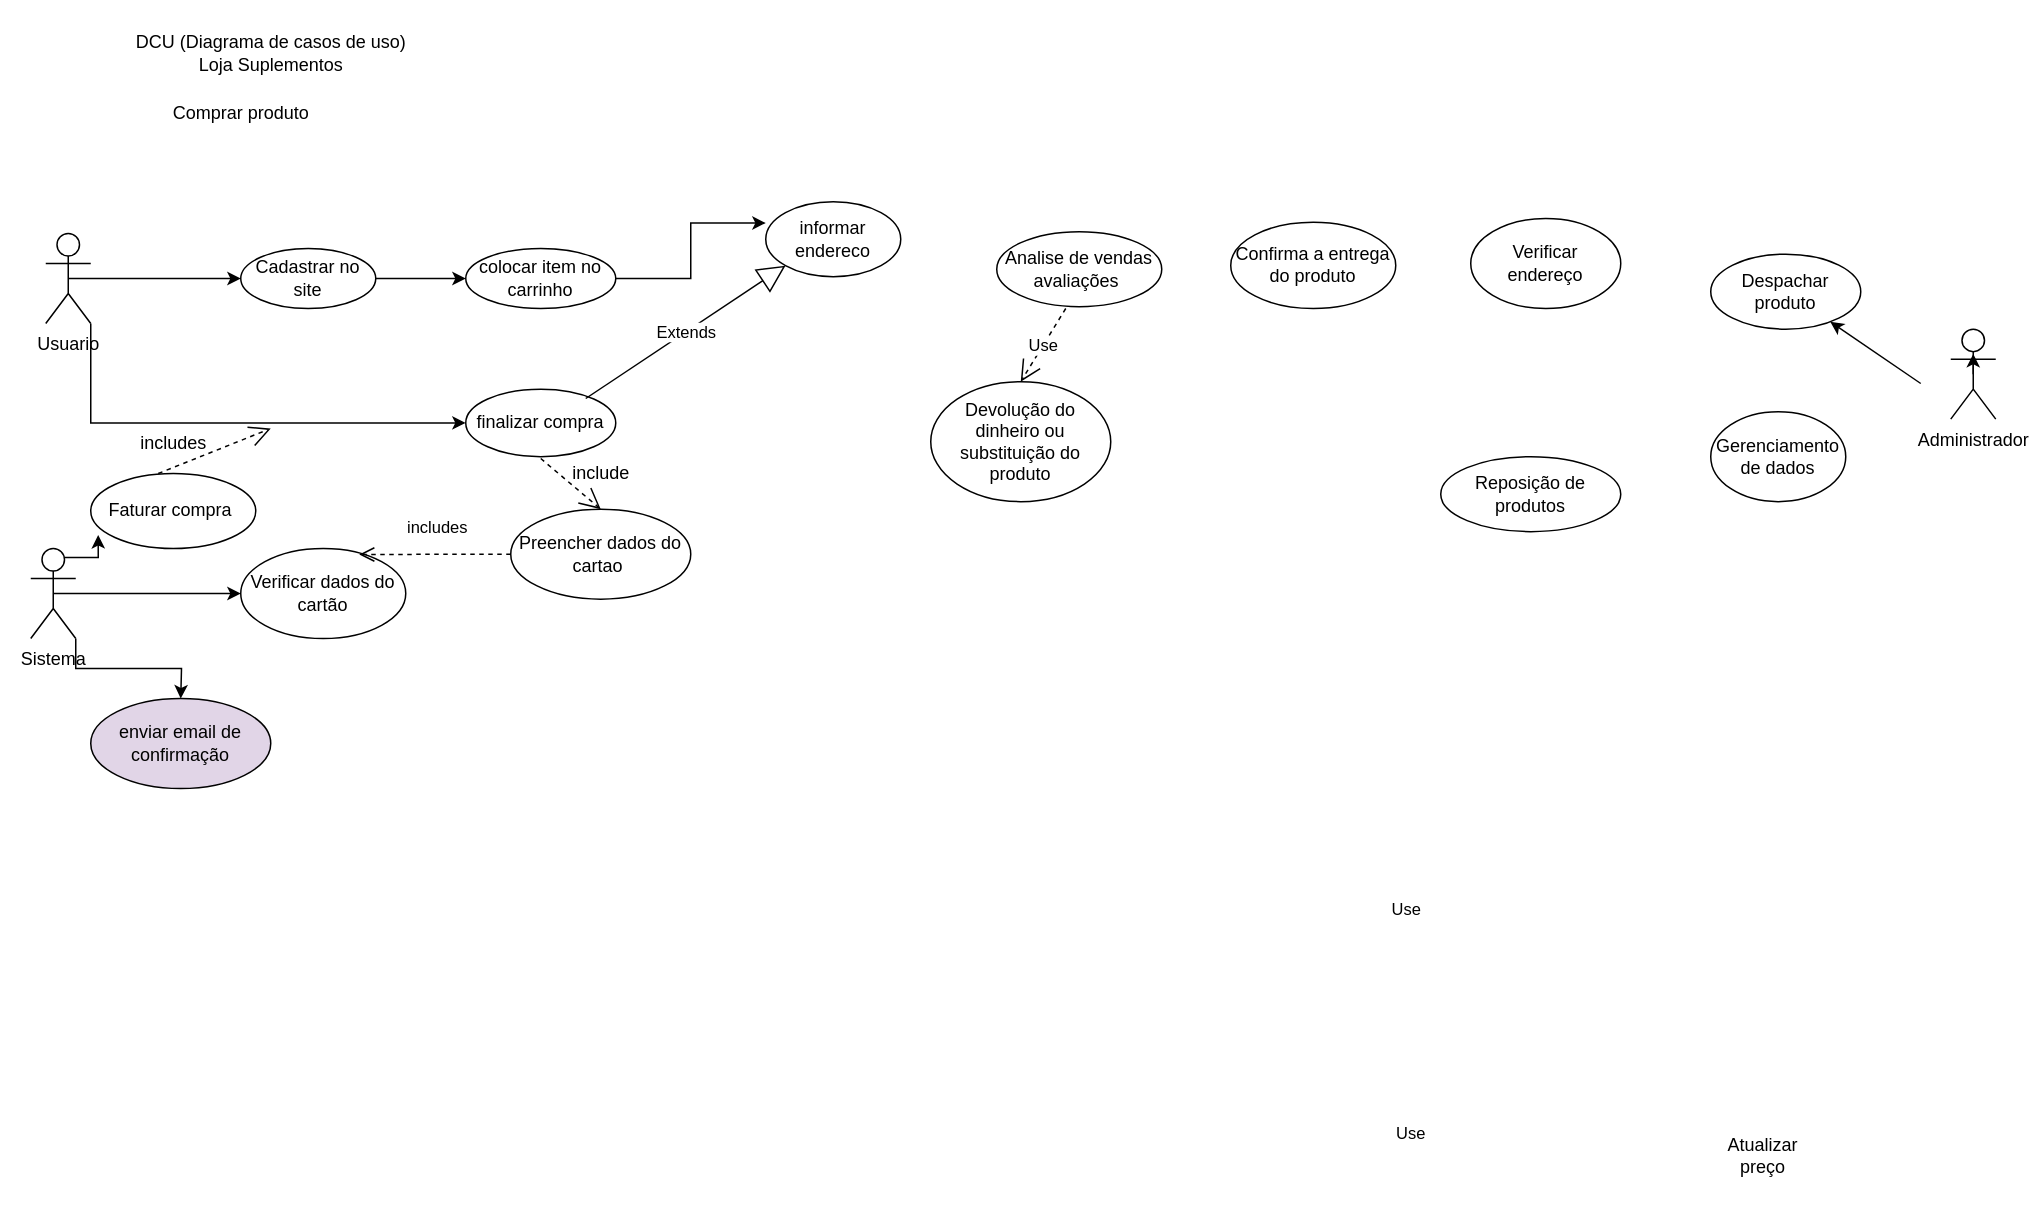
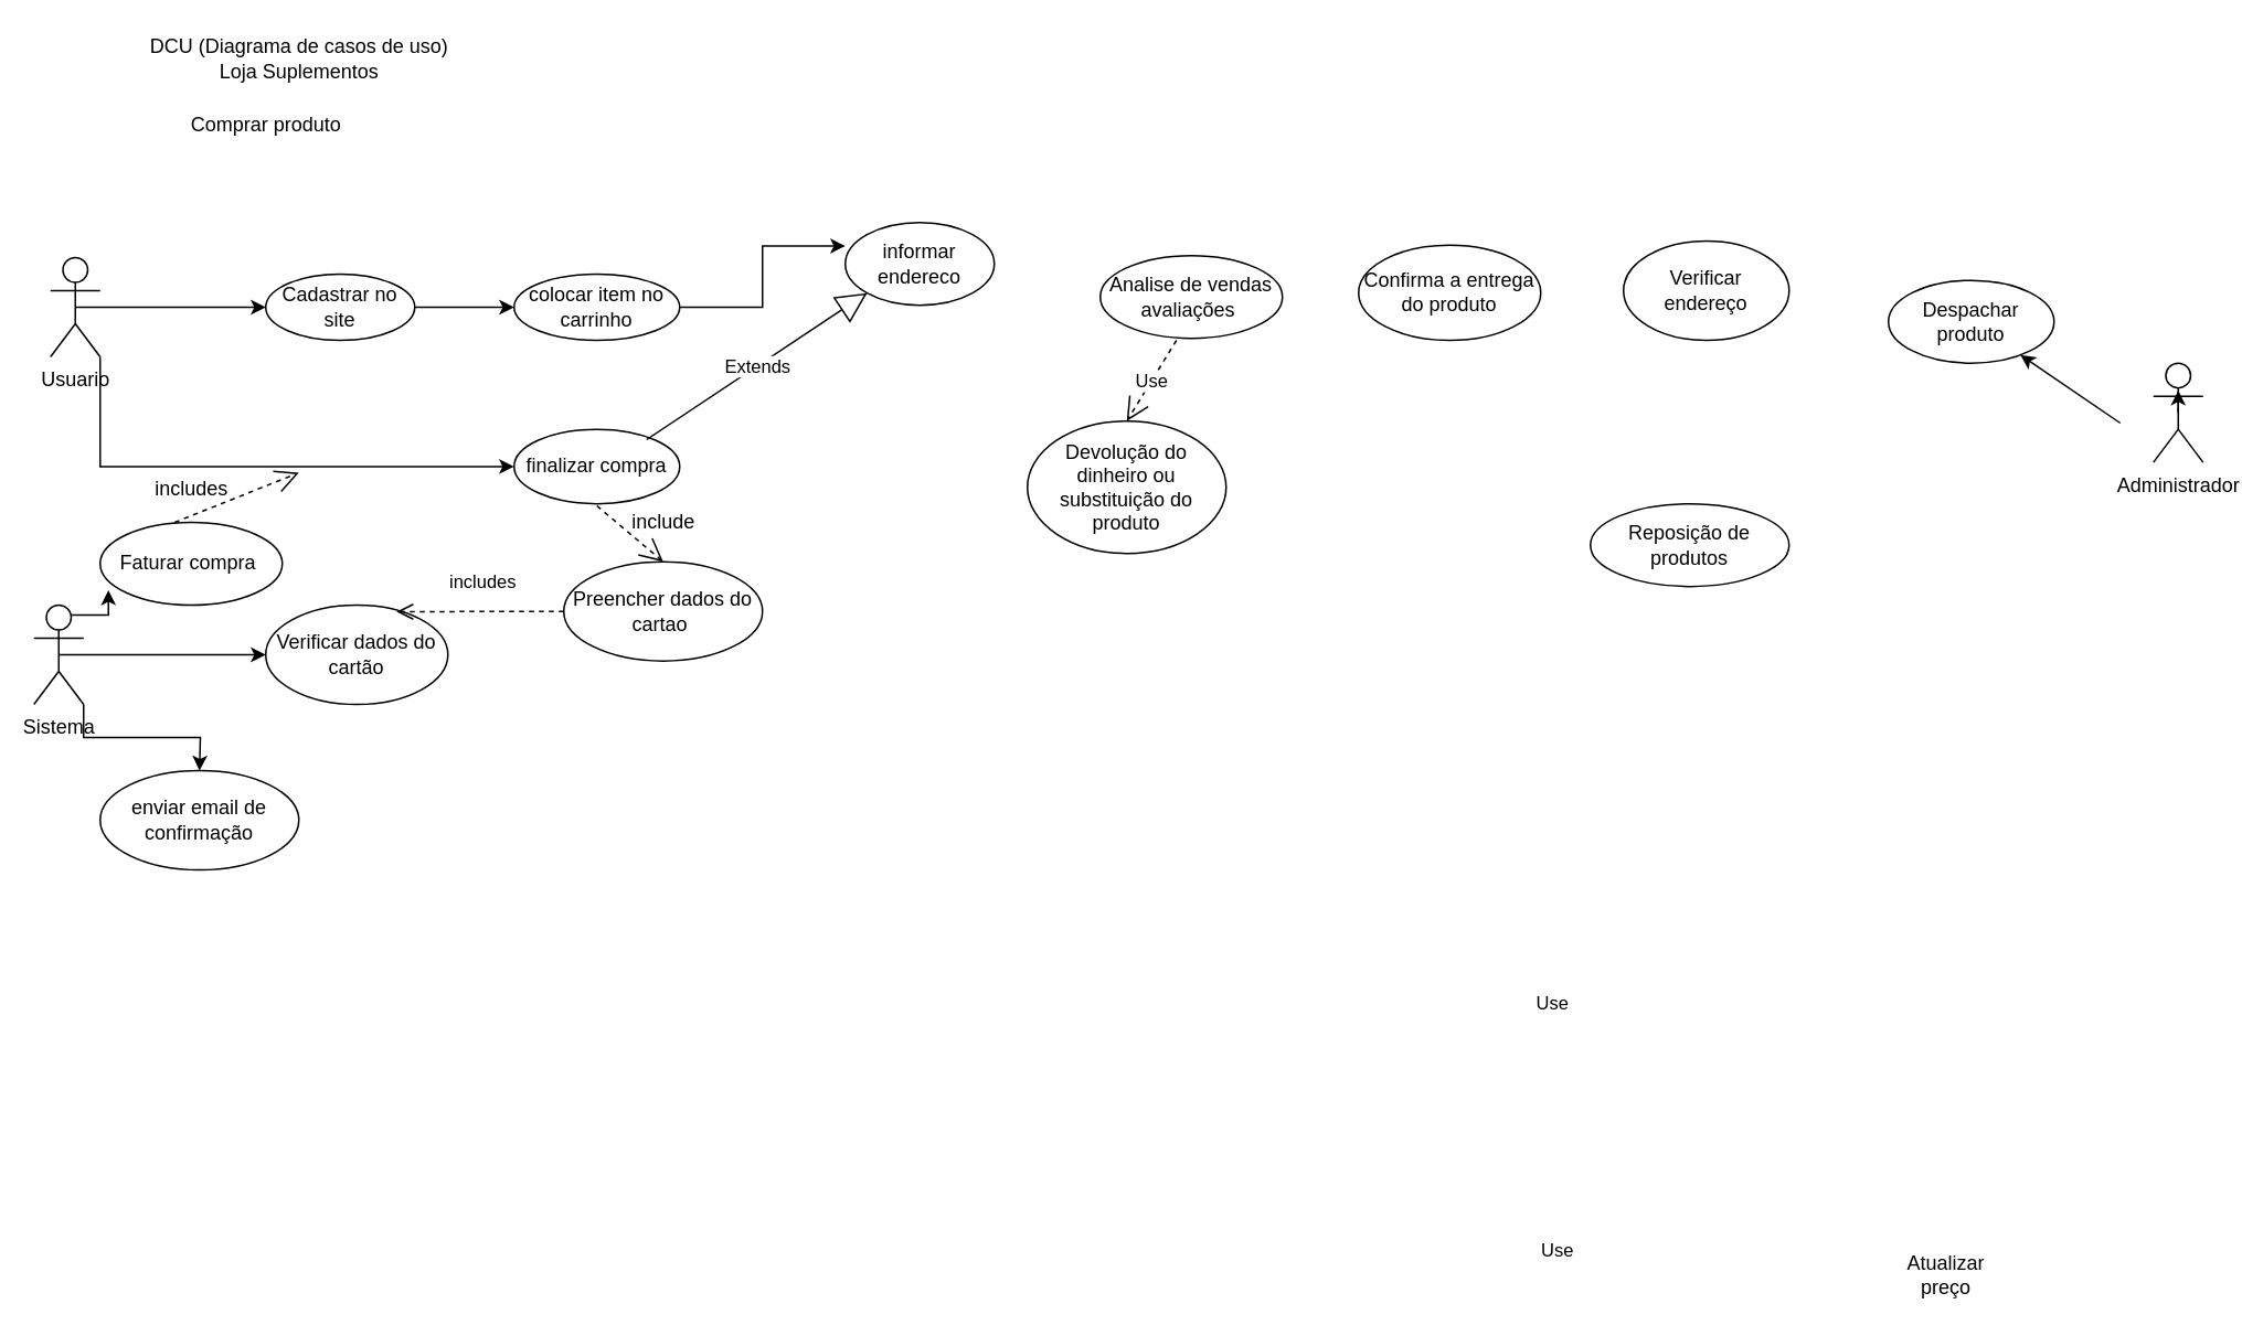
  <mxCell id="0" />
  <mxCell id="1" parent="0" />
  <mxCell id="2" style="edgeStyle=orthogonalEdgeStyle;rounded=0;orthogonalLoop=1;jettySize=auto;html=1;exitX=0.5;exitY=0.5;exitDx=0;exitDy=0;exitPerimeter=0;" parent="1" source="4" edge="1"><mxGeometry relative="1" as="geometry"><mxPoint x="160" y="185" as="targetPoint" /></mxGeometry></mxCell>
  <mxCell id="3" style="edgeStyle=orthogonalEdgeStyle;rounded=0;orthogonalLoop=1;jettySize=auto;html=1;exitX=1;exitY=1;exitDx=0;exitDy=0;exitPerimeter=0;entryX=0;entryY=0.5;entryDx=0;entryDy=0;" parent="1" source="4" target="15" edge="1"><mxGeometry relative="1" as="geometry" /></mxCell>
  <mxCell id="4" value="Usuario" style="shape=umlActor;verticalLabelPosition=bottom;verticalAlign=top;html=1;" parent="1" vertex="1"><mxGeometry x="30" y="155" width="30" height="60" as="geometry" /></mxCell>
  <mxCell id="5" style="edgeStyle=orthogonalEdgeStyle;rounded=0;orthogonalLoop=1;jettySize=auto;html=1;exitX=0.5;exitY=0.5;exitDx=0;exitDy=0;exitPerimeter=0;" parent="1" source="8" edge="1"><mxGeometry relative="1" as="geometry"><mxPoint x="160" y="395" as="targetPoint" /></mxGeometry></mxCell>
  <mxCell id="6" style="edgeStyle=orthogonalEdgeStyle;rounded=0;orthogonalLoop=1;jettySize=auto;html=1;exitX=0.75;exitY=0.1;exitDx=0;exitDy=0;exitPerimeter=0;entryX=0.045;entryY=0.82;entryDx=0;entryDy=0;entryPerimeter=0;" parent="1" source="8" target="20" edge="1"><mxGeometry relative="1" as="geometry" /></mxCell>
  <mxCell id="7" style="edgeStyle=orthogonalEdgeStyle;rounded=0;orthogonalLoop=1;jettySize=auto;html=1;exitX=1;exitY=1;exitDx=0;exitDy=0;exitPerimeter=0;" parent="1" source="8" edge="1"><mxGeometry relative="1" as="geometry"><mxPoint x="120" y="465" as="targetPoint" /></mxGeometry></mxCell>
  <mxCell id="8" value="Sistema" style="shape=umlActor;verticalLabelPosition=bottom;verticalAlign=top;html=1;" parent="1" vertex="1"><mxGeometry x="20" y="365" width="30" height="60" as="geometry" /></mxCell>
  <mxCell id="9" style="edgeStyle=orthogonalEdgeStyle;rounded=0;orthogonalLoop=1;jettySize=auto;html=1;exitX=1;exitY=0.5;exitDx=0;exitDy=0;" parent="1" source="10" edge="1"><mxGeometry relative="1" as="geometry"><mxPoint x="310" y="185" as="targetPoint" /></mxGeometry></mxCell>
  <mxCell id="10" value="Cadastrar no site" style="ellipse;whiteSpace=wrap;html=1;" parent="1" vertex="1"><mxGeometry x="160" y="165" width="90" height="40" as="geometry" /></mxCell>
  <mxCell id="11" value="DCU (Diagrama de casos de uso)&lt;br&gt;Loja Suplementos&lt;br&gt;" style="text;html=1;align=center;verticalAlign=middle;resizable=0;points=[];autosize=1;strokeColor=none;fillColor=none;" parent="1" vertex="1"><mxGeometry x="80" y="20" width="200" height="30" as="geometry" /></mxCell>
  <mxCell id="12" style="edgeStyle=orthogonalEdgeStyle;rounded=0;orthogonalLoop=1;jettySize=auto;html=1;entryX=0;entryY=0.285;entryDx=0;entryDy=0;entryPerimeter=0;" parent="1" source="13" target="14" edge="1"><mxGeometry relative="1" as="geometry" /></mxCell>
  <mxCell id="13" value="colocar item no carrinho" style="ellipse;whiteSpace=wrap;html=1;" parent="1" vertex="1"><mxGeometry x="310" y="165" width="100" height="40" as="geometry" /></mxCell>
  <mxCell id="14" value="informar endereco" style="ellipse;whiteSpace=wrap;html=1;" parent="1" vertex="1"><mxGeometry x="510" y="133.75" width="90" height="50" as="geometry" /></mxCell>
  <mxCell id="15" value="finalizar compra" style="ellipse;whiteSpace=wrap;html=1;" parent="1" vertex="1"><mxGeometry x="310" y="258.75" width="100" height="45" as="geometry" /></mxCell>
  <mxCell id="16" value="Comprar produto" style="text;html=1;align=center;verticalAlign=middle;resizable=0;points=[];autosize=1;strokeColor=none;fillColor=none;" parent="1" vertex="1"><mxGeometry x="105" y="65" width="110" height="20" as="geometry" /></mxCell>
  <mxCell id="17" value="Preencher dados do cartao&amp;nbsp;" style="ellipse;whiteSpace=wrap;html=1;" parent="1" vertex="1"><mxGeometry x="340" y="338.75" width="120" height="60" as="geometry" /></mxCell>
  <mxCell id="18" value="Verificar dados do cartão" style="ellipse;whiteSpace=wrap;html=1;" parent="1" vertex="1"><mxGeometry x="160" y="365" width="110" height="60" as="geometry" /></mxCell>
  <mxCell id="19" value="includes" style="html=1;verticalAlign=bottom;endArrow=open;dashed=1;endSize=8;rounded=0;entryX=0.718;entryY=0.067;entryDx=0;entryDy=0;entryPerimeter=0;exitX=0;exitY=0.5;exitDx=0;exitDy=0;" parent="1" source="17" target="18" edge="1"><mxGeometry x="-0.028" y="-9" relative="1" as="geometry"><mxPoint x="310" y="345" as="sourcePoint" /><mxPoint x="230" y="317.5" as="targetPoint" /><mxPoint as="offset" /></mxGeometry></mxCell>
  <mxCell id="20" value="Faturar compra&amp;nbsp;" style="ellipse;whiteSpace=wrap;html=1;" parent="1" vertex="1"><mxGeometry x="60" y="315" width="110" height="50" as="geometry" /></mxCell>
  <mxCell id="21" value="Use" style="endArrow=open;endSize=12;dashed=1;html=1;rounded=0;" parent="1" edge="1"><mxGeometry x="1" y="-894" width="160" relative="1" as="geometry"><mxPoint x="105" y="315" as="sourcePoint" /><mxPoint x="180" y="285" as="targetPoint" /><mxPoint x="428" y="-360" as="offset" /></mxGeometry></mxCell>
  <mxCell id="22" value="includes" style="text;html=1;align=center;verticalAlign=middle;resizable=0;points=[];autosize=1;strokeColor=none;fillColor=none;" parent="1" vertex="1"><mxGeometry x="85" y="285" width="60" height="20" as="geometry" /></mxCell>
  <mxCell id="23" value="Use" style="endArrow=open;endSize=12;dashed=1;html=1;rounded=0;entryX=0.5;entryY=0;entryDx=0;entryDy=0;" parent="1" target="17" edge="1"><mxGeometry x="1" y="726" width="160" relative="1" as="geometry"><mxPoint x="360" y="305" as="sourcePoint" /><mxPoint x="320" y="275" as="targetPoint" /><Array as="points"><mxPoint x="360" y="305" /></Array><mxPoint x="69" y="822" as="offset" /></mxGeometry></mxCell>
  <mxCell id="24" value="include" style="text;html=1;align=center;verticalAlign=middle;resizable=0;points=[];autosize=1;strokeColor=none;fillColor=none;" parent="1" vertex="1"><mxGeometry x="375" y="305" width="50" height="20" as="geometry" /></mxCell>
- <mxCell id="25" value="enviar email de confirmação" style="ellipse;whiteSpace=wrap;html=1;fillColor=#e1d5e7;" parent="1" vertex="1"><mxGeometry x="60" y="465" width="120" height="60" as="geometry" /></mxCell>
+ <mxCell id="25" value="enviar email de confirmação" style="ellipse;whiteSpace=wrap;html=1;" parent="1" vertex="1"><mxGeometry x="60" y="465" width="120" height="60" as="geometry" /></mxCell>
  <mxCell id="26" value="Atualizar preço" style="text;html=1;strokeColor=none;fillColor=none;align=center;verticalAlign=middle;whiteSpace=wrap;rounded=0;" parent="1" vertex="1"><mxGeometry x="1145" y="755" width="60" height="30" as="geometry" /></mxCell>
  <mxCell id="27" value="Administrador" style="shape=umlActor;verticalLabelPosition=bottom;verticalAlign=top;html=1;" parent="1" vertex="1"><mxGeometry x="1300" y="218.75" width="30" height="60" as="geometry" /></mxCell>
  <mxCell id="28" value="Despachar produto" style="ellipse;whiteSpace=wrap;html=1;" parent="1" vertex="1"><mxGeometry x="1140" y="168.75" width="100" height="50" as="geometry" /></mxCell>
- <mxCell id="29" value="Gerenciamento de dados" style="ellipse;whiteSpace=wrap;html=1;" parent="1" vertex="1"><mxGeometry x="1140" y="273.75" width="90" height="60" as="geometry" /></mxCell>
  <mxCell id="30" value="" style="endArrow=classic;html=1;rounded=0;" parent="1" target="31" edge="1"><mxGeometry width="50" height="50" relative="1" as="geometry"><mxPoint x="1020" y="203.75" as="sourcePoint" /><mxPoint x="1090" y="203.75" as="targetPoint" /></mxGeometry></mxCell>
  <mxCell id="31" value="" style="ellipse;whiteSpace=wrap;html=1;" parent="1" vertex="1"><mxGeometry x="980" y="145" width="100" height="60" as="geometry" /></mxCell>
  <mxCell id="32" value="Verificar endereço" style="text;html=1;strokeColor=none;fillColor=none;align=center;verticalAlign=middle;whiteSpace=wrap;rounded=0;" parent="1" vertex="1"><mxGeometry x="1000" y="160" width="60" height="30" as="geometry" /></mxCell>
  <mxCell id="33" value="Devolução do dinheiro ou substituição do produto" style="ellipse;whiteSpace=wrap;html=1;" parent="1" vertex="1"><mxGeometry x="620" y="253.75" width="120" height="80" as="geometry" /></mxCell>
  <mxCell id="34" value="Analise de vendas&lt;br&gt;avaliações&amp;nbsp;" style="ellipse;whiteSpace=wrap;html=1;" parent="1" vertex="1"><mxGeometry x="664" y="153.75" width="110" height="50" as="geometry" /></mxCell>
  <mxCell id="35" value="Reposição de produtos" style="ellipse;whiteSpace=wrap;html=1;" parent="1" vertex="1"><mxGeometry x="960" y="303.75" width="120" height="50" as="geometry" /></mxCell>
  <mxCell id="36" value="Confirma a entrega do produto" style="ellipse;whiteSpace=wrap;html=1;" parent="1" vertex="1"><mxGeometry x="820" y="147.5" width="110" height="57.5" as="geometry" /></mxCell>
  <mxCell id="37" style="edgeStyle=orthogonalEdgeStyle;rounded=0;orthogonalLoop=1;jettySize=auto;html=1;exitX=0.5;exitY=0.5;exitDx=0;exitDy=0;exitPerimeter=0;entryX=0.5;entryY=0.275;entryDx=0;entryDy=0;entryPerimeter=0;" parent="1" source="27" target="27" edge="1"><mxGeometry relative="1" as="geometry" /></mxCell>
  <mxCell id="38" value="" style="endArrow=classic;html=1;rounded=0;" parent="1" target="28" edge="1"><mxGeometry width="50" height="50" relative="1" as="geometry"><mxPoint x="1280" y="255" as="sourcePoint" /><mxPoint x="700" y="295" as="targetPoint" /></mxGeometry></mxCell>
  <mxCell id="39" value="Use" style="endArrow=open;endSize=12;dashed=1;html=1;rounded=0;entryX=0.5;entryY=0;entryDx=0;entryDy=0;" parent="1" target="33" edge="1"><mxGeometry width="160" relative="1" as="geometry"><mxPoint x="710" y="205" as="sourcePoint" /><mxPoint x="690" y="245" as="targetPoint" /></mxGeometry></mxCell>
  <mxCell id="40" value="Extends" style="endArrow=block;endSize=16;endFill=0;html=1;rounded=0;entryX=0;entryY=1;entryDx=0;entryDy=0;" parent="1" target="14" edge="1"><mxGeometry width="160" relative="1" as="geometry"><mxPoint x="390" y="265" as="sourcePoint" /><mxPoint x="550" y="265" as="targetPoint" /></mxGeometry></mxCell>
